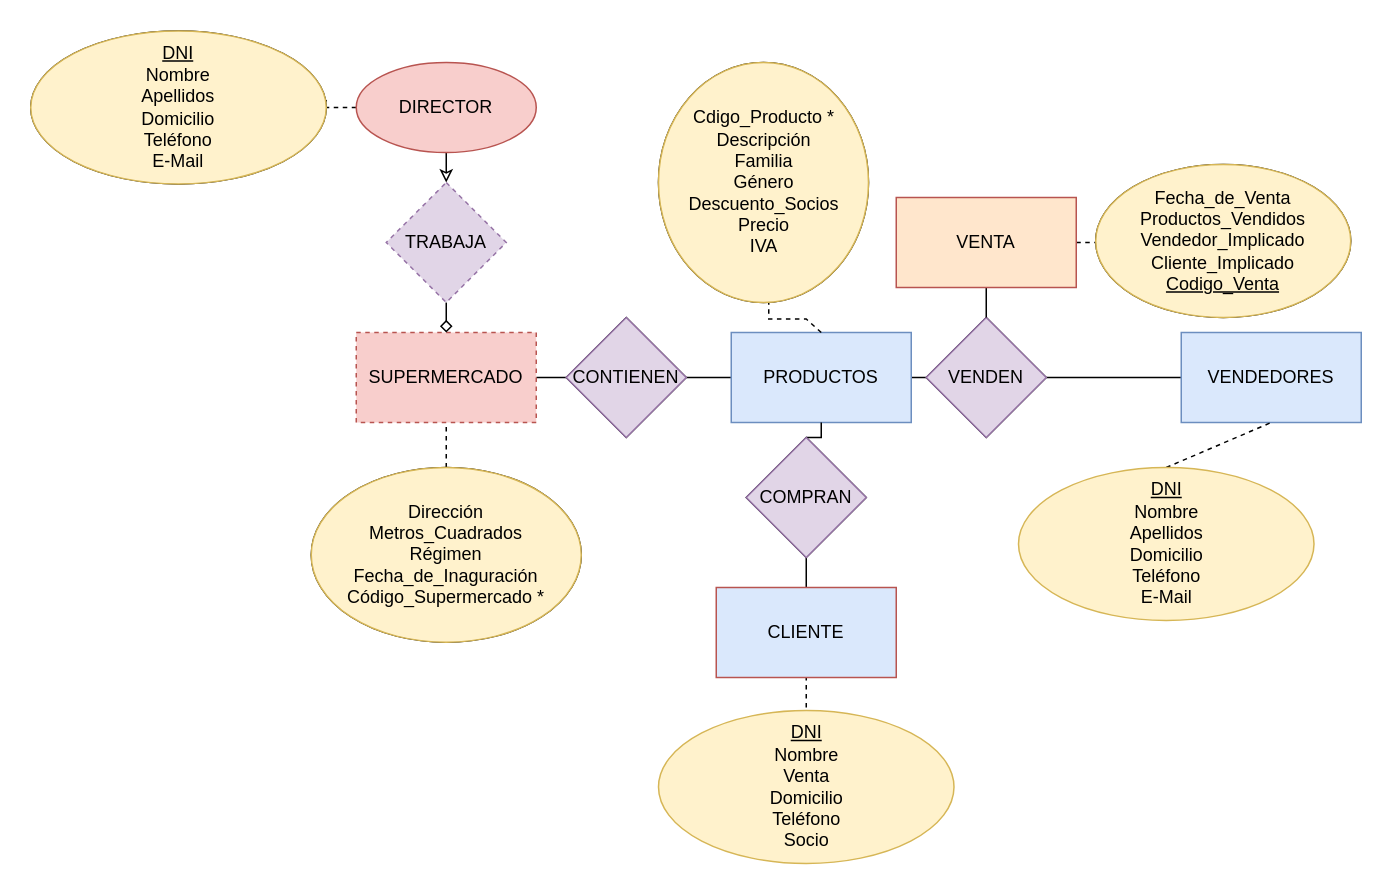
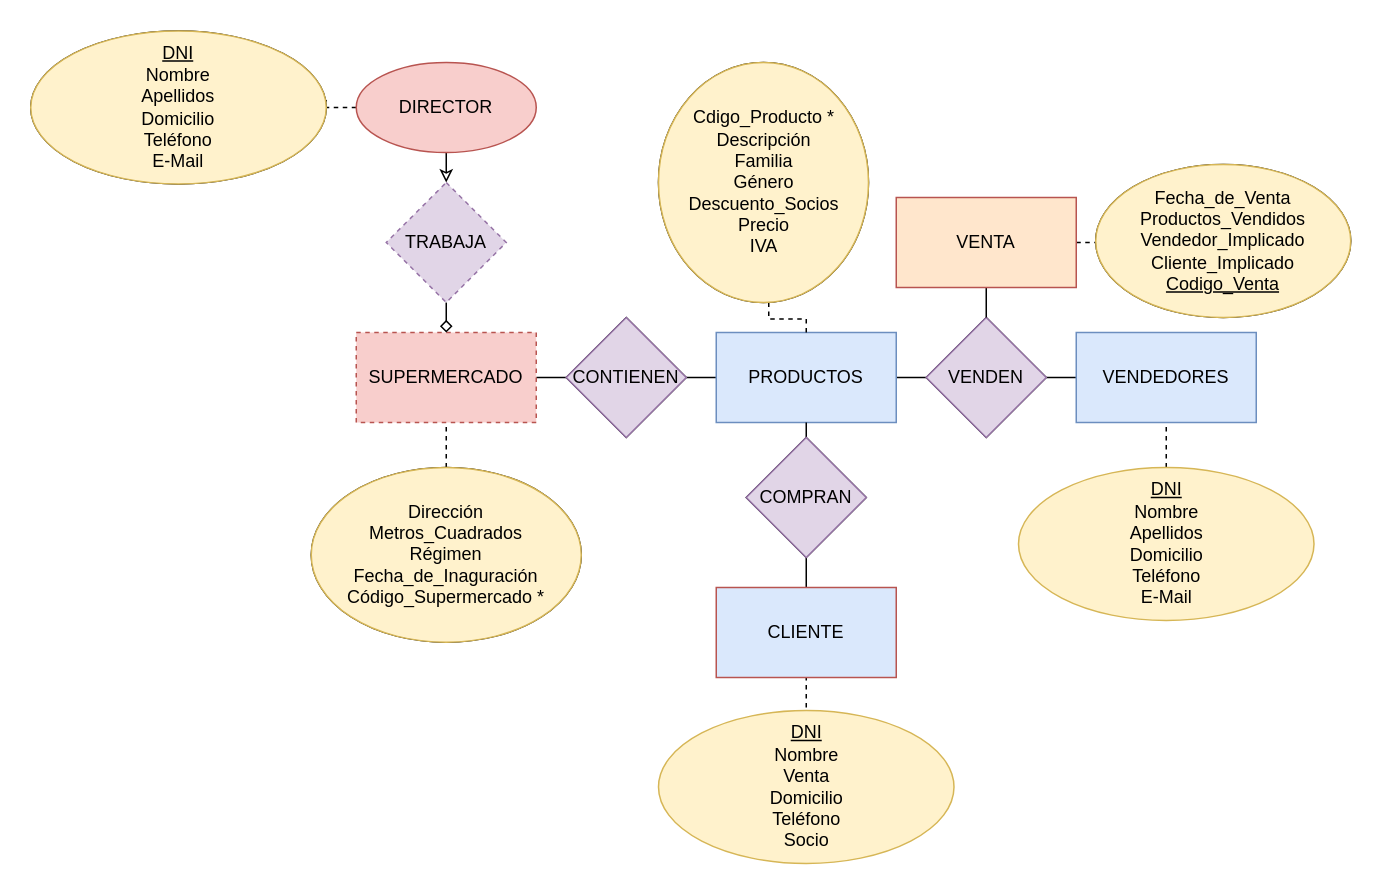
  <mxCell id="0" />
  <mxCell id="1" parent="0" />
  <mxCell id="2" style="edgeStyle=orthogonalEdgeStyle;rounded=0;orthogonalLoop=1;jettySize=auto;html=1;exitX=1;exitY=0.5;exitDx=0;exitDy=0;entryX=0;entryY=0.5;entryDx=0;entryDy=0;endArrow=none;endFill=0;" edge="1" parent="1" source="3" target="10"><mxGeometry relative="1" as="geometry" /></mxCell>
  <mxCell id="3" value="SUPERMERCADO" style="rounded=0;whiteSpace=wrap;html=1;fillColor=#f8cecc;strokeColor=#b85450;dashed=1;" vertex="1" parent="1"><mxGeometry x="237" y="221" width="120" height="60" as="geometry" /></mxCell>
  <mxCell id="4" style="edgeStyle=orthogonalEdgeStyle;rounded=0;orthogonalLoop=1;jettySize=auto;html=1;exitX=0.5;exitY=1;exitDx=0;exitDy=0;entryX=0.5;entryY=0;entryDx=0;entryDy=0;endArrow=classic;endFill=0;" edge="1" parent="1" source="6" target="8"><mxGeometry relative="1" as="geometry" /></mxCell>
  <mxCell id="5" style="edgeStyle=orthogonalEdgeStyle;rounded=0;orthogonalLoop=1;jettySize=auto;html=1;exitX=0;exitY=0.5;exitDx=0;exitDy=0;entryX=1;entryY=0.5;entryDx=0;entryDy=0;dashed=1;endArrow=none;endFill=0;" edge="1" parent="1" source="6"><mxGeometry relative="1" as="geometry"><mxPoint x="217" y="66" as="targetPoint" /></mxGeometry></mxCell>
  <mxCell id="6" value="DIRECTOR" style="ellipse;whiteSpace=wrap;html=1;fillColor=#f8cecc;strokeColor=#b85450;" vertex="1" parent="1"><mxGeometry x="237" y="41" width="120" height="60" as="geometry" /></mxCell>
  <mxCell id="7" style="edgeStyle=orthogonalEdgeStyle;rounded=0;orthogonalLoop=1;jettySize=auto;html=1;exitX=0.5;exitY=1;exitDx=0;exitDy=0;entryX=0.5;entryY=0;entryDx=0;entryDy=0;endArrow=diamond;endFill=0;" edge="1" parent="1" source="8" target="3"><mxGeometry relative="1" as="geometry" /></mxCell>
  <mxCell id="8" value="TRABAJA" style="rhombus;whiteSpace=wrap;html=1;fillColor=#e1d5e7;strokeColor=#9673a6;dashed=1;" vertex="1" parent="1"><mxGeometry x="257" y="121" width="80" height="80" as="geometry" /></mxCell>
  <mxCell id="9" style="edgeStyle=orthogonalEdgeStyle;rounded=0;orthogonalLoop=1;jettySize=auto;html=1;exitX=1;exitY=0.5;exitDx=0;exitDy=0;entryX=0;entryY=0.5;entryDx=0;entryDy=0;endArrow=none;endFill=0;" edge="1" parent="1" source="10" target="12"><mxGeometry relative="1" as="geometry" /></mxCell>
  <mxCell id="10" value="CONTIENEN" style="rhombus;whiteSpace=wrap;html=1;" vertex="1" parent="1"><mxGeometry x="377" y="211" width="80" height="80" as="geometry" /></mxCell>
  <mxCell id="11" style="edgeStyle=orthogonalEdgeStyle;rounded=0;orthogonalLoop=1;jettySize=auto;html=1;exitX=1;exitY=0.5;exitDx=0;exitDy=0;entryX=0;entryY=0.5;entryDx=0;entryDy=0;endArrow=none;endFill=0;" edge="1" parent="1" source="12" target="14"><mxGeometry relative="1" as="geometry" /></mxCell>
- <mxCell id="12" value="PRODUCTOS" style="rounded=0;whiteSpace=wrap;html=1;fillColor=#dae8fc;strokeColor=#6c8ebf;" vertex="1" parent="1"><mxGeometry x="487" y="221" width="120" height="60" as="geometry" /></mxCell>
+ <mxCell id="12" value="PRODUCTOS" style="rounded=0;whiteSpace=wrap;html=1;fillColor=#dae8fc;strokeColor=#6c8ebf;" vertex="1" parent="1"><mxGeometry x="477" y="221" width="120" height="60" as="geometry" /></mxCell>
  <mxCell id="13" style="edgeStyle=orthogonalEdgeStyle;rounded=0;orthogonalLoop=1;jettySize=auto;html=1;exitX=1;exitY=0.5;exitDx=0;exitDy=0;entryX=0;entryY=0.5;entryDx=0;entryDy=0;endArrow=none;endFill=0;" edge="1" parent="1" source="14" target="15"><mxGeometry relative="1" as="geometry" /></mxCell>
  <mxCell id="14" value="VENDEN" style="rhombus;whiteSpace=wrap;html=1;" vertex="1" parent="1"><mxGeometry x="617" y="211" width="80" height="80" as="geometry" /></mxCell>
- <mxCell id="15" value="VENDEDORES" style="rounded=0;whiteSpace=wrap;html=1;fillColor=#dae8fc;strokeColor=#6c8ebf;" vertex="1" parent="1"><mxGeometry x="787" y="221" width="120" height="60" as="geometry" /></mxCell>
+ <mxCell id="15" value="VENDEDORES" style="rounded=0;whiteSpace=wrap;html=1;fillColor=#dae8fc;strokeColor=#6c8ebf;" vertex="1" parent="1"><mxGeometry x="717" y="221" width="120" height="60" as="geometry" /></mxCell>
  <mxCell id="16" style="edgeStyle=orthogonalEdgeStyle;rounded=0;orthogonalLoop=1;jettySize=auto;html=1;exitX=0.5;exitY=0;exitDx=0;exitDy=0;entryX=0.5;entryY=1;entryDx=0;entryDy=0;endArrow=none;endFill=0;" edge="1" parent="1" target="18"><mxGeometry relative="1" as="geometry"><mxPoint x="537" y="391" as="sourcePoint" /></mxGeometry></mxCell>
  <mxCell id="17" style="edgeStyle=orthogonalEdgeStyle;rounded=0;orthogonalLoop=1;jettySize=auto;html=1;exitX=0.5;exitY=0;exitDx=0;exitDy=0;entryX=0.5;entryY=1;entryDx=0;entryDy=0;endArrow=none;endFill=0;" edge="1" parent="1" source="18" target="12"><mxGeometry relative="1" as="geometry" /></mxCell>
  <mxCell id="18" value="COMPRAN" style="rhombus;whiteSpace=wrap;html=1;" vertex="1" parent="1"><mxGeometry x="497" y="291" width="80" height="80" as="geometry" /></mxCell>
  <mxCell id="19" value="VENDEN" style="rhombus;whiteSpace=wrap;html=1;fillColor=#e1d5e7;strokeColor=#9673a6;" vertex="1" parent="1"><mxGeometry x="617" y="211" width="80" height="80" as="geometry" /></mxCell>
  <mxCell id="20" value="COMPRAN" style="rhombus;whiteSpace=wrap;html=1;fillColor=#e1d5e7;strokeColor=#9673a6;" vertex="1" parent="1"><mxGeometry x="497" y="291" width="80" height="80" as="geometry" /></mxCell>
  <mxCell id="21" value="CONTIENEN" style="rhombus;whiteSpace=wrap;html=1;fillColor=#e1d5e7;strokeColor=#9673a6;" vertex="1" parent="1"><mxGeometry x="377" y="211" width="80" height="80" as="geometry" /></mxCell>
  <mxCell id="22" value="" style="endArrow=none;dashed=1;html=1;rounded=0;entryX=0.5;entryY=1;entryDx=0;entryDy=0;exitX=0.5;exitY=0;exitDx=0;exitDy=0;" edge="1" parent="1" target="3"><mxGeometry width="50" height="50" relative="1" as="geometry"><mxPoint x="297" y="311" as="sourcePoint" /><mxPoint x="302" y="236" as="targetPoint" /></mxGeometry></mxCell>
  <mxCell id="23" value="" style="endArrow=none;dashed=1;html=1;entryX=0.5;entryY=1;entryDx=0;entryDy=0;exitX=0.5;exitY=0;exitDx=0;exitDy=0;rounded=0;" edge="1" parent="1" source="12"><mxGeometry width="50" height="50" relative="1" as="geometry"><mxPoint x="522" y="266" as="sourcePoint" /><mxPoint x="512" y="201" as="targetPoint" /><Array as="points"><mxPoint x="537" y="212" /><mxPoint x="512" y="212" /></Array></mxGeometry></mxCell>
  <mxCell id="24" value="" style="endArrow=none;dashed=1;html=1;rounded=0;entryX=0.5;entryY=1;entryDx=0;entryDy=0;exitX=0.5;exitY=0;exitDx=0;exitDy=0;" edge="1" parent="1" target="15"><mxGeometry width="50" height="50" relative="1" as="geometry"><mxPoint x="777" y="311" as="sourcePoint" /><mxPoint x="632" y="286" as="targetPoint" /></mxGeometry></mxCell>
  <mxCell id="25" value="" style="endArrow=none;dashed=1;html=1;rounded=0;entryX=0.5;entryY=1;entryDx=0;entryDy=0;exitX=0.5;exitY=0;exitDx=0;exitDy=0;" edge="1" parent="1" target="26"><mxGeometry width="50" height="50" relative="1" as="geometry"><mxPoint x="537" y="471" as="sourcePoint" /><mxPoint x="537" y="451" as="targetPoint" /></mxGeometry></mxCell>
  <mxCell id="26" value="CLIENTE" style="rounded=0;whiteSpace=wrap;html=1;fillColor=#dae8fc;strokeColor=#b85450;" vertex="1" parent="1"><mxGeometry x="477" y="391" width="120" height="60" as="geometry" /></mxCell>
  <mxCell id="27" style="edgeStyle=orthogonalEdgeStyle;rounded=0;orthogonalLoop=1;jettySize=auto;html=1;exitX=0.5;exitY=1;exitDx=0;exitDy=0;entryX=0.5;entryY=0;entryDx=0;entryDy=0;endArrow=none;endFill=0;" edge="1" parent="1" source="29" target="19"><mxGeometry relative="1" as="geometry" /></mxCell>
  <mxCell id="28" style="edgeStyle=orthogonalEdgeStyle;rounded=0;orthogonalLoop=1;jettySize=auto;html=1;exitX=1;exitY=0.5;exitDx=0;exitDy=0;entryX=0;entryY=0.5;entryDx=0;entryDy=0;endArrow=none;endFill=0;dashed=1;" edge="1" parent="1" source="29"><mxGeometry relative="1" as="geometry"><mxPoint x="732" y="161" as="targetPoint" /></mxGeometry></mxCell>
  <mxCell id="29" value="VENTA" style="rounded=0;whiteSpace=wrap;html=1;fillColor=#ffe6cc;strokeColor=#b85450;" vertex="1" parent="1"><mxGeometry x="597" y="131" width="120" height="60" as="geometry" /></mxCell>
  <mxCell id="30" value="&lt;span style=&quot;text-align: left;&quot;&gt;&lt;u&gt;DNI&lt;/u&gt;&lt;/span&gt;&lt;br style=&quot;text-align: left;&quot;&gt;&lt;span style=&quot;text-align: left;&quot;&gt;Nombre&lt;/span&gt;&lt;br style=&quot;text-align: left;&quot;&gt;&lt;span style=&quot;text-align: left;&quot;&gt;Apellidos&lt;/span&gt;&lt;br style=&quot;text-align: left;&quot;&gt;&lt;span style=&quot;text-align: left;&quot;&gt;Domicilio&lt;/span&gt;&lt;br style=&quot;text-align: left;&quot;&gt;&lt;span style=&quot;text-align: left;&quot;&gt;Teléfono&lt;/span&gt;&lt;br style=&quot;text-align: left;&quot;&gt;&lt;span style=&quot;text-align: left;&quot;&gt;E-Mail&lt;/span&gt;" style="ellipse;whiteSpace=wrap;html=1;rounded=1;" vertex="1" parent="1"><mxGeometry x="20" y="20" width="197" height="102" as="geometry" /></mxCell>
  <mxCell id="31" value="&lt;span style=&quot;&quot;&gt;&lt;u&gt;DNI&lt;/u&gt;&lt;/span&gt;&lt;br style=&quot;&quot;&gt;&lt;span style=&quot;&quot;&gt;Nombre&lt;/span&gt;&lt;br style=&quot;&quot;&gt;&lt;span style=&quot;&quot;&gt;Venta&lt;/span&gt;&lt;br style=&quot;&quot;&gt;&lt;span style=&quot;&quot;&gt;Domicilio&lt;/span&gt;&lt;br style=&quot;&quot;&gt;&lt;span style=&quot;&quot;&gt;Teléfono&lt;/span&gt;&lt;br style=&quot;&quot;&gt;&lt;div style=&quot;&quot;&gt;&lt;span style=&quot;background-color: initial;&quot;&gt;Socio&lt;/span&gt;&lt;/div&gt;" style="ellipse;whiteSpace=wrap;html=1;rounded=1;align=center;fillColor=#fff2cc;strokeColor=#d6b656;" vertex="1" parent="1"><mxGeometry x="438.5" y="473" width="197" height="102" as="geometry" /></mxCell>
  <mxCell id="32" value="&lt;span style=&quot;text-align: left;&quot;&gt;&lt;u&gt;DNI&lt;/u&gt;&lt;/span&gt;&lt;br style=&quot;text-align: left;&quot;&gt;&lt;span style=&quot;text-align: left;&quot;&gt;Nombre&lt;/span&gt;&lt;br style=&quot;text-align: left;&quot;&gt;&lt;span style=&quot;text-align: left;&quot;&gt;Apellidos&lt;/span&gt;&lt;br style=&quot;text-align: left;&quot;&gt;&lt;span style=&quot;text-align: left;&quot;&gt;Domicilio&lt;/span&gt;&lt;br style=&quot;text-align: left;&quot;&gt;&lt;span style=&quot;text-align: left;&quot;&gt;Teléfono&lt;/span&gt;&lt;br style=&quot;text-align: left;&quot;&gt;&lt;span style=&quot;text-align: left;&quot;&gt;E-Mail&lt;/span&gt;" style="ellipse;whiteSpace=wrap;html=1;rounded=1;fillColor=#fff2cc;strokeColor=#d6b656;" vertex="1" parent="1"><mxGeometry x="678.5" y="311" width="197" height="102" as="geometry" /></mxCell>
  <mxCell id="33" value="Fecha_de_Venta&lt;br&gt;Productos_Vendidos&lt;br&gt;Vendedor_Implicado&lt;br&gt;Cliente_Implicado&lt;br&gt;&lt;u&gt;Codigo_Venta&lt;/u&gt;" style="ellipse;whiteSpace=wrap;html=1;rounded=1;" vertex="1" parent="1"><mxGeometry x="730" y="109" width="170" height="102" as="geometry" /></mxCell>
  <mxCell id="34" value="&lt;span style=&quot;text-align: left;&quot;&gt;Cdigo_Producto&amp;nbsp;*&lt;/span&gt;&lt;br style=&quot;text-align: left;&quot;&gt;&lt;span style=&quot;text-align: left;&quot;&gt;Descripción&lt;/span&gt;&lt;br style=&quot;text-align: left;&quot;&gt;&lt;span style=&quot;text-align: left;&quot;&gt;Familia&lt;/span&gt;&lt;br style=&quot;text-align: left;&quot;&gt;&lt;span style=&quot;text-align: left;&quot;&gt;Género&lt;/span&gt;&lt;br style=&quot;text-align: left;&quot;&gt;&lt;span style=&quot;text-align: left;&quot;&gt;Descuento_Socios&lt;/span&gt;&lt;br style=&quot;text-align: left;&quot;&gt;&lt;span style=&quot;text-align: left;&quot;&gt;Precio&lt;/span&gt;&lt;br style=&quot;text-align: left;&quot;&gt;&lt;span style=&quot;text-align: left;&quot;&gt;IVA&lt;/span&gt;" style="ellipse;whiteSpace=wrap;html=1;rounded=1;" vertex="1" parent="1"><mxGeometry x="438.5" y="41" width="140" height="160" as="geometry" /></mxCell>
  <mxCell id="35" value="&lt;div style=&quot;&quot;&gt;&lt;span style=&quot;background-color: initial;&quot;&gt;Dirección&lt;/span&gt;&lt;/div&gt;&lt;div style=&quot;&quot;&gt;&lt;span style=&quot;background-color: initial;&quot;&gt;Metros_Cuadrados&lt;/span&gt;&lt;/div&gt;&lt;div style=&quot;&quot;&gt;&lt;span style=&quot;background-color: initial;&quot;&gt;Régimen&lt;/span&gt;&lt;/div&gt;&lt;div style=&quot;&quot;&gt;&lt;span style=&quot;background-color: initial;&quot;&gt;Fecha_de_Inaguración&lt;/span&gt;&lt;/div&gt;&lt;div style=&quot;&quot;&gt;&lt;span style=&quot;background-color: initial;&quot;&gt;Código_Supermercado&lt;/span&gt;&lt;span style=&quot;background-color: initial;&quot;&gt;&amp;nbsp;*&lt;/span&gt;&lt;/div&gt;" style="ellipse;whiteSpace=wrap;html=1;rounded=1;align=center;" vertex="1" parent="1"><mxGeometry x="207" y="311" width="180" height="116.5" as="geometry" /></mxCell>
  <mxCell id="36" value="&lt;div style=&quot;&quot;&gt;&lt;span style=&quot;background-color: initial;&quot;&gt;Dirección&lt;/span&gt;&lt;/div&gt;&lt;div style=&quot;&quot;&gt;&lt;span style=&quot;background-color: initial;&quot;&gt;Metros_Cuadrados&lt;/span&gt;&lt;/div&gt;&lt;div style=&quot;&quot;&gt;&lt;span style=&quot;background-color: initial;&quot;&gt;Régimen&lt;/span&gt;&lt;/div&gt;&lt;div style=&quot;&quot;&gt;&lt;span style=&quot;background-color: initial;&quot;&gt;Fecha_de_Inaguración&lt;/span&gt;&lt;/div&gt;&lt;div style=&quot;&quot;&gt;&lt;span style=&quot;background-color: initial;&quot;&gt;Código_Supermercado&lt;/span&gt;&lt;span style=&quot;background-color: initial;&quot;&gt;&amp;nbsp;*&lt;/span&gt;&lt;/div&gt;" style="ellipse;whiteSpace=wrap;html=1;rounded=1;align=center;fillColor=#fff2cc;strokeColor=#d6b656;" vertex="1" parent="1"><mxGeometry x="207" y="311" width="180" height="116.5" as="geometry" /></mxCell>
  <mxCell id="37" value="&lt;span style=&quot;text-align: left;&quot;&gt;&lt;u&gt;DNI&lt;/u&gt;&lt;/span&gt;&lt;br style=&quot;text-align: left;&quot;&gt;&lt;span style=&quot;text-align: left;&quot;&gt;Nombre&lt;/span&gt;&lt;br style=&quot;text-align: left;&quot;&gt;&lt;span style=&quot;text-align: left;&quot;&gt;Apellidos&lt;/span&gt;&lt;br style=&quot;text-align: left;&quot;&gt;&lt;span style=&quot;text-align: left;&quot;&gt;Domicilio&lt;/span&gt;&lt;br style=&quot;text-align: left;&quot;&gt;&lt;span style=&quot;text-align: left;&quot;&gt;Teléfono&lt;/span&gt;&lt;br style=&quot;text-align: left;&quot;&gt;&lt;span style=&quot;text-align: left;&quot;&gt;E-Mail&lt;/span&gt;" style="ellipse;whiteSpace=wrap;html=1;rounded=1;fillColor=#fff2cc;strokeColor=#d6b656;" vertex="1" parent="1"><mxGeometry x="20" y="20" width="197" height="102" as="geometry" /></mxCell>
  <mxCell id="38" value="&lt;span style=&quot;text-align: left;&quot;&gt;Cdigo_Producto&amp;nbsp;*&lt;/span&gt;&lt;br style=&quot;text-align: left;&quot;&gt;&lt;span style=&quot;text-align: left;&quot;&gt;Descripción&lt;/span&gt;&lt;br style=&quot;text-align: left;&quot;&gt;&lt;span style=&quot;text-align: left;&quot;&gt;Familia&lt;/span&gt;&lt;br style=&quot;text-align: left;&quot;&gt;&lt;span style=&quot;text-align: left;&quot;&gt;Género&lt;/span&gt;&lt;br style=&quot;text-align: left;&quot;&gt;&lt;span style=&quot;text-align: left;&quot;&gt;Descuento_Socios&lt;/span&gt;&lt;br style=&quot;text-align: left;&quot;&gt;&lt;span style=&quot;text-align: left;&quot;&gt;Precio&lt;/span&gt;&lt;br style=&quot;text-align: left;&quot;&gt;&lt;span style=&quot;text-align: left;&quot;&gt;IVA&lt;/span&gt;" style="ellipse;whiteSpace=wrap;html=1;rounded=1;fillColor=#fff2cc;strokeColor=#d6b656;" vertex="1" parent="1"><mxGeometry x="438.5" y="41" width="140" height="160" as="geometry" /></mxCell>
  <mxCell id="39" value="Fecha_de_Venta&lt;br&gt;Productos_Vendidos&lt;br&gt;Vendedor_Implicado&lt;br&gt;Cliente_Implicado&lt;br&gt;&lt;u&gt;Codigo_Venta&lt;/u&gt;" style="ellipse;whiteSpace=wrap;html=1;rounded=1;fillColor=#fff2cc;strokeColor=#d6b656;" vertex="1" parent="1"><mxGeometry x="730" y="109" width="170" height="102" as="geometry" /></mxCell>
